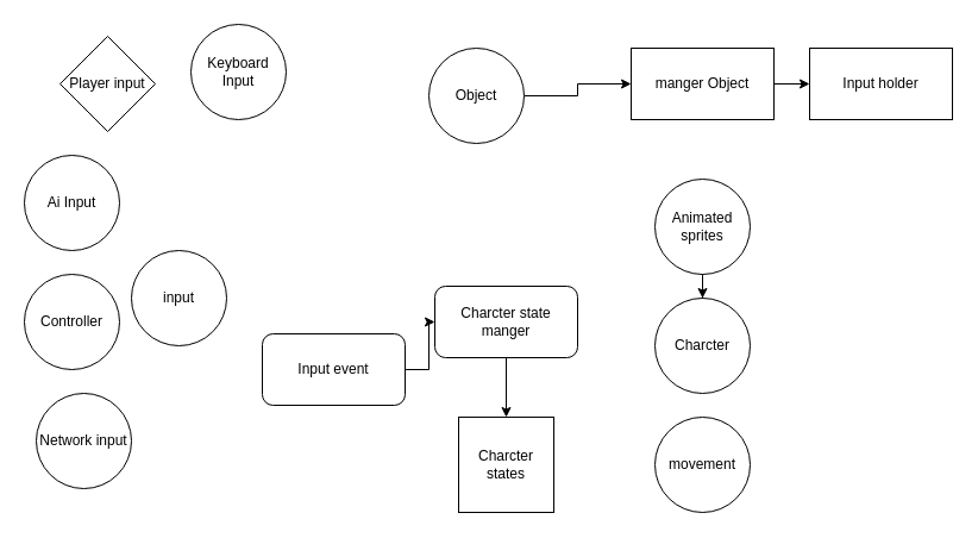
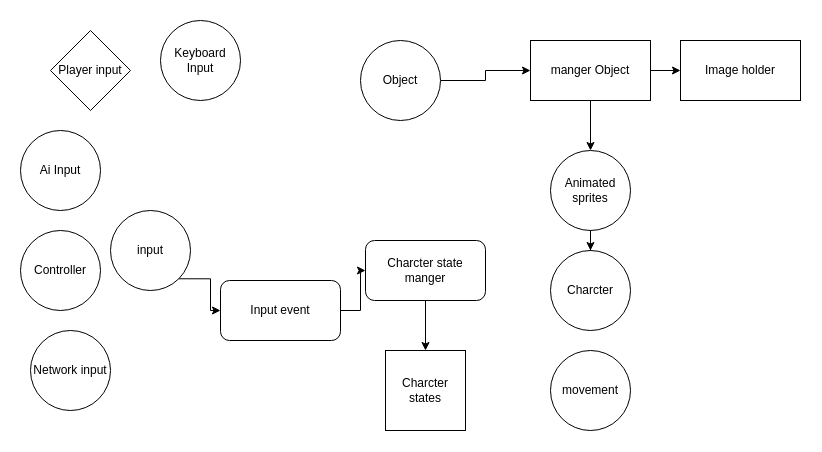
  <mxCell id="0" />
  <mxCell id="1" parent="0" />
  <mxCell id="2" value="Charcter" style="ellipse;whiteSpace=wrap;html=1;aspect=fixed;" parent="1" vertex="1"><mxGeometry x="550" y="250" width="80" height="80" as="geometry" /></mxCell>
  <mxCell id="3" style="edgeStyle=orthogonalEdgeStyle;rounded=0;orthogonalLoop=1;jettySize=auto;html=1;exitX=1;exitY=0.5;exitDx=0;exitDy=0;entryX=0;entryY=0.5;entryDx=0;entryDy=0;" parent="1" source="4" target="7" edge="1"><mxGeometry relative="1" as="geometry" /></mxCell>
  <mxCell id="4" value="Object" style="ellipse;whiteSpace=wrap;html=1;aspect=fixed;" parent="1" vertex="1"><mxGeometry x="360" y="40" width="80" height="80" as="geometry" /></mxCell>
  <mxCell id="5" style="edgeStyle=orthogonalEdgeStyle;rounded=0;orthogonalLoop=1;jettySize=auto;html=1;exitX=1;exitY=0.5;exitDx=0;exitDy=0;entryX=0;entryY=0.5;entryDx=0;entryDy=0;" parent="1" source="7" target="8" edge="1"><mxGeometry relative="1" as="geometry" /></mxCell>
+ <mxCell id="6" style="edgeStyle=orthogonalEdgeStyle;rounded=0;orthogonalLoop=1;jettySize=auto;html=1;exitX=0.5;exitY=1;exitDx=0;exitDy=0;" parent="1" source="7" target="10" edge="1"><mxGeometry relative="1" as="geometry" /></mxCell>
  <mxCell id="7" value="manger Object" style="rounded=0;whiteSpace=wrap;html=1;" parent="1" vertex="1"><mxGeometry x="530" y="40" width="120" height="60" as="geometry" /></mxCell>
- <mxCell id="8" value="Input holder" style="rounded=0;whiteSpace=wrap;html=1;" parent="1" vertex="1"><mxGeometry x="680" y="40" width="120" height="60" as="geometry" /></mxCell>
+ <mxCell id="8" value="Image holder" style="rounded=0;whiteSpace=wrap;html=1;" parent="1" vertex="1"><mxGeometry x="680" y="40" width="120" height="60" as="geometry" /></mxCell>
  <mxCell id="9" style="edgeStyle=orthogonalEdgeStyle;rounded=0;orthogonalLoop=1;jettySize=auto;html=1;exitX=0.5;exitY=1;exitDx=0;exitDy=0;" parent="1" source="10" target="2" edge="1"><mxGeometry relative="1" as="geometry" /></mxCell>
  <mxCell id="10" value="Animated sprites" style="ellipse;whiteSpace=wrap;html=1;aspect=fixed;" parent="1" vertex="1"><mxGeometry x="550" y="150" width="80" height="80" as="geometry" /></mxCell>
+ <mxCell id="11" style="edgeStyle=orthogonalEdgeStyle;rounded=0;orthogonalLoop=1;jettySize=auto;html=1;exitX=1;exitY=1;exitDx=0;exitDy=0;" parent="1" source="12" target="20" edge="1"><mxGeometry relative="1" as="geometry" /></mxCell>
  <mxCell id="12" value="input" style="ellipse;whiteSpace=wrap;html=1;aspect=fixed;" parent="1" vertex="1"><mxGeometry x="110" y="210" width="80" height="80" as="geometry" /></mxCell>
  <mxCell id="13" value="movement" style="ellipse;whiteSpace=wrap;html=1;aspect=fixed;" parent="1" vertex="1"><mxGeometry x="550" y="350" width="80" height="80" as="geometry" /></mxCell>
  <mxCell id="14" value="Player input" style="rhombus;whiteSpace=wrap;html=1;aspect=fixed;" parent="1" vertex="1"><mxGeometry x="50" y="30" width="80" height="80" as="geometry" /></mxCell>
  <mxCell id="15" value="Ai Input" style="ellipse;whiteSpace=wrap;html=1;aspect=fixed;" parent="1" vertex="1"><mxGeometry x="20" y="130" width="80" height="80" as="geometry" /></mxCell>
  <mxCell id="16" value="Keyboard Input" style="ellipse;whiteSpace=wrap;html=1;aspect=fixed;" parent="1" vertex="1"><mxGeometry x="160" y="20" width="80" height="80" as="geometry" /></mxCell>
  <mxCell id="17" value="Controller" style="ellipse;whiteSpace=wrap;html=1;aspect=fixed;" parent="1" vertex="1"><mxGeometry x="20" y="230" width="80" height="80" as="geometry" /></mxCell>
  <mxCell id="18" value="Network input" style="ellipse;whiteSpace=wrap;html=1;aspect=fixed;" parent="1" vertex="1"><mxGeometry x="30" y="330" width="80" height="80" as="geometry" /></mxCell>
  <mxCell id="19" style="edgeStyle=orthogonalEdgeStyle;rounded=0;orthogonalLoop=1;jettySize=auto;html=1;exitX=1;exitY=0.5;exitDx=0;exitDy=0;entryX=0;entryY=0.5;entryDx=0;entryDy=0;" parent="1" source="20" target="23" edge="1"><mxGeometry relative="1" as="geometry" /></mxCell>
  <mxCell id="20" value="Input event" style="rounded=1;whiteSpace=wrap;html=1;" parent="1" vertex="1"><mxGeometry x="220" y="280" width="120" height="60" as="geometry" /></mxCell>
  <mxCell id="21" value="Charcter states" style="whiteSpace=wrap;html=1;aspect=fixed;" parent="1" vertex="1"><mxGeometry x="385" y="350" width="80" height="80" as="geometry" /></mxCell>
  <mxCell id="22" style="edgeStyle=orthogonalEdgeStyle;rounded=0;orthogonalLoop=1;jettySize=auto;html=1;exitX=0.5;exitY=1;exitDx=0;exitDy=0;" parent="1" source="23" target="21" edge="1"><mxGeometry relative="1" as="geometry" /></mxCell>
  <mxCell id="23" value="Charcter state manger" style="rounded=1;whiteSpace=wrap;html=1;" parent="1" vertex="1"><mxGeometry x="365" y="240" width="120" height="60" as="geometry" /></mxCell>
